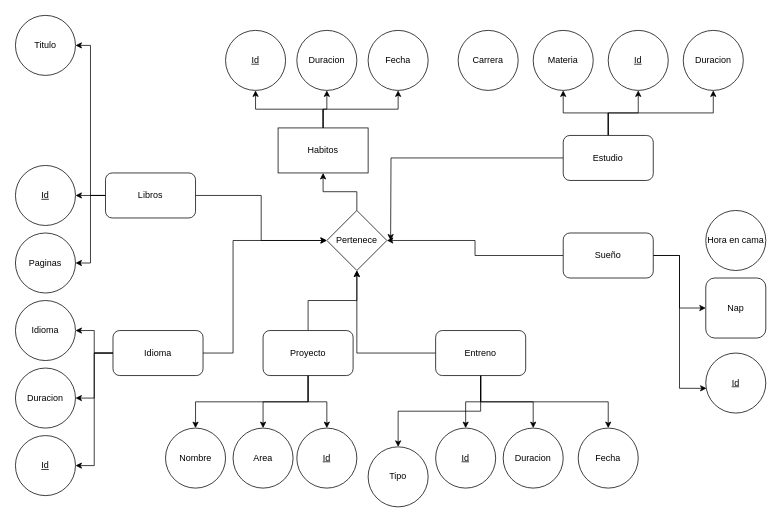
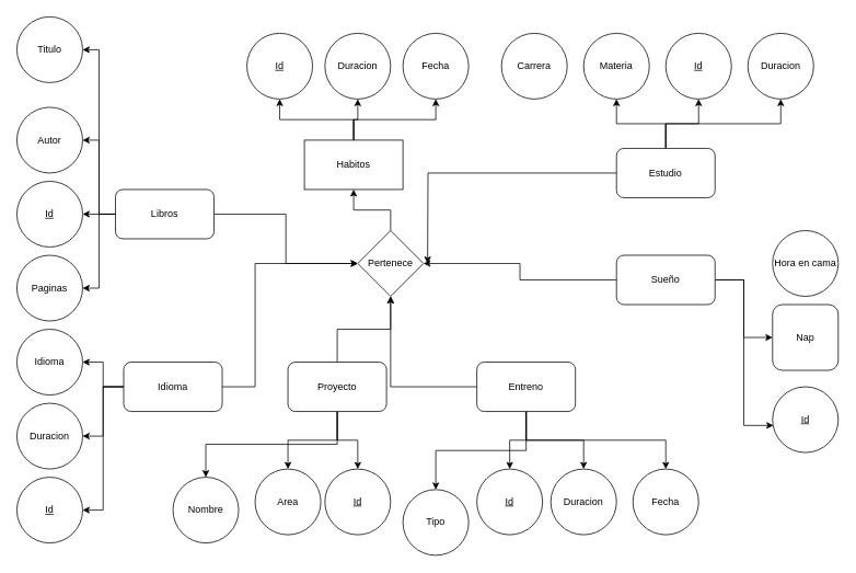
  <mxCell id="0" />
  <mxCell id="1" parent="0" />
  <mxCell id="2" value="" style="edgeStyle=orthogonalEdgeStyle;rounded=0;orthogonalLoop=1;jettySize=auto;html=1;" edge="1" parent="1" source="5" target="7"><mxGeometry relative="1" as="geometry" /></mxCell>
  <mxCell id="3" style="edgeStyle=orthogonalEdgeStyle;rounded=0;orthogonalLoop=1;jettySize=auto;html=1;" edge="1" parent="1" source="5" target="6"><mxGeometry relative="1" as="geometry" /></mxCell>
  <mxCell id="4" style="edgeStyle=orthogonalEdgeStyle;rounded=0;orthogonalLoop=1;jettySize=auto;html=1;entryX=0.5;entryY=1;entryDx=0;entryDy=0;" edge="1" parent="1" source="5" target="8"><mxGeometry relative="1" as="geometry" /></mxCell>
  <mxCell id="5" value="Habitos" style="rounded=0;whiteSpace=wrap;html=1;" vertex="1" parent="1"><mxGeometry x="370" y="170" width="120" height="60" as="geometry" /></mxCell>
  <mxCell id="6" value="Duracion" style="ellipse;whiteSpace=wrap;html=1;rounded=0;" vertex="1" parent="1"><mxGeometry x="395" y="40" width="80" height="80" as="geometry" /></mxCell>
  <mxCell id="7" value="Fecha" style="ellipse;whiteSpace=wrap;html=1;rounded=0;" vertex="1" parent="1"><mxGeometry x="490" y="40" width="80" height="80" as="geometry" /></mxCell>
  <mxCell id="8" value="&lt;u&gt;Id&lt;/u&gt;" style="ellipse;whiteSpace=wrap;html=1;rounded=0;" vertex="1" parent="1"><mxGeometry x="300" y="40" width="80" height="80" as="geometry" /></mxCell>
+ <mxCell id="9" value="" style="edgeStyle=orthogonalEdgeStyle;rounded=0;orthogonalLoop=1;jettySize=auto;html=1;" edge="1" parent="1" source="14" target="37"><mxGeometry relative="1" as="geometry"><Array as="points"><mxPoint x="120" y="260" /><mxPoint x="120" y="170" /></Array></mxGeometry></mxCell>
  <mxCell id="10" value="" style="edgeStyle=orthogonalEdgeStyle;rounded=0;orthogonalLoop=1;jettySize=auto;html=1;" edge="1" parent="1" source="14" target="38"><mxGeometry relative="1" as="geometry" /></mxCell>
  <mxCell id="11" style="edgeStyle=orthogonalEdgeStyle;rounded=0;orthogonalLoop=1;jettySize=auto;html=1;entryX=1;entryY=0.5;entryDx=0;entryDy=0;" edge="1" parent="1" source="14" target="39"><mxGeometry relative="1" as="geometry" /></mxCell>
  <mxCell id="12" value="" style="edgeStyle=orthogonalEdgeStyle;rounded=0;orthogonalLoop=1;jettySize=auto;html=1;entryX=1;entryY=0.5;entryDx=0;entryDy=0;" edge="1" parent="1" source="14" target="36"><mxGeometry relative="1" as="geometry" /></mxCell>
  <mxCell id="13" style="edgeStyle=orthogonalEdgeStyle;rounded=0;orthogonalLoop=1;jettySize=auto;html=1;entryX=0;entryY=0.5;entryDx=0;entryDy=0;" edge="1" parent="1" source="14" target="62"><mxGeometry relative="1" as="geometry" /></mxCell>
  <mxCell id="14" value="Libros" style="rounded=1;whiteSpace=wrap;html=1;" vertex="1" parent="1"><mxGeometry x="140" y="230" width="120" height="60" as="geometry" /></mxCell>
  <mxCell id="15" value="" style="edgeStyle=orthogonalEdgeStyle;rounded=0;orthogonalLoop=1;jettySize=auto;html=1;" edge="1" parent="1" source="19" target="51"><mxGeometry relative="1" as="geometry" /></mxCell>
  <mxCell id="16" value="" style="edgeStyle=orthogonalEdgeStyle;rounded=0;orthogonalLoop=1;jettySize=auto;html=1;exitX=0.5;exitY=0;exitDx=0;exitDy=0;" edge="1" parent="1" source="19" target="52"><mxGeometry relative="1" as="geometry" /></mxCell>
  <mxCell id="17" value="" style="edgeStyle=orthogonalEdgeStyle;rounded=0;orthogonalLoop=1;jettySize=auto;html=1;exitX=0.5;exitY=0;exitDx=0;exitDy=0;" edge="1" parent="1" source="19" target="53"><mxGeometry relative="1" as="geometry" /></mxCell>
  <mxCell id="18" style="edgeStyle=orthogonalEdgeStyle;rounded=0;orthogonalLoop=1;jettySize=auto;html=1;" edge="1" parent="1" source="19"><mxGeometry relative="1" as="geometry"><mxPoint x="520" y="320" as="targetPoint" /></mxGeometry></mxCell>
  <mxCell id="19" value="Estudio" style="rounded=1;whiteSpace=wrap;html=1;" vertex="1" parent="1"><mxGeometry x="750" y="180" width="120" height="60" as="geometry" /></mxCell>
  <mxCell id="20" value="" style="edgeStyle=orthogonalEdgeStyle;rounded=0;orthogonalLoop=1;jettySize=auto;html=1;" edge="1" parent="1" source="25" target="43"><mxGeometry relative="1" as="geometry" /></mxCell>
  <mxCell id="21" value="" style="edgeStyle=orthogonalEdgeStyle;rounded=0;orthogonalLoop=1;jettySize=auto;html=1;" edge="1" parent="1" source="25" target="46"><mxGeometry relative="1" as="geometry" /></mxCell>
  <mxCell id="22" style="edgeStyle=orthogonalEdgeStyle;rounded=0;orthogonalLoop=1;jettySize=auto;html=1;exitX=0.5;exitY=1;exitDx=0;exitDy=0;" edge="1" parent="1" source="25" target="45"><mxGeometry relative="1" as="geometry" /></mxCell>
  <mxCell id="23" style="edgeStyle=orthogonalEdgeStyle;rounded=0;orthogonalLoop=1;jettySize=auto;html=1;exitX=0.5;exitY=1;exitDx=0;exitDy=0;" edge="1" parent="1" source="25" target="44"><mxGeometry relative="1" as="geometry" /></mxCell>
  <mxCell id="24" style="edgeStyle=orthogonalEdgeStyle;rounded=0;orthogonalLoop=1;jettySize=auto;html=1;entryX=0.5;entryY=1;entryDx=0;entryDy=0;" edge="1" parent="1" source="25" target="62"><mxGeometry relative="1" as="geometry" /></mxCell>
  <mxCell id="25" value="Entreno" style="rounded=1;whiteSpace=wrap;html=1;" vertex="1" parent="1"><mxGeometry x="580" y="440" width="120" height="60" as="geometry" /></mxCell>
  <mxCell id="26" value="" style="edgeStyle=orthogonalEdgeStyle;rounded=0;orthogonalLoop=1;jettySize=auto;html=1;" edge="1" parent="1" source="30" target="47"><mxGeometry relative="1" as="geometry" /></mxCell>
  <mxCell id="27" value="" style="edgeStyle=orthogonalEdgeStyle;rounded=0;orthogonalLoop=1;jettySize=auto;html=1;exitX=0.5;exitY=1;exitDx=0;exitDy=0;" edge="1" parent="1" source="30" target="48"><mxGeometry relative="1" as="geometry" /></mxCell>
  <mxCell id="28" value="" style="edgeStyle=orthogonalEdgeStyle;rounded=0;orthogonalLoop=1;jettySize=auto;html=1;" edge="1" parent="1" source="30" target="49"><mxGeometry relative="1" as="geometry" /></mxCell>
  <mxCell id="29" style="edgeStyle=orthogonalEdgeStyle;rounded=0;orthogonalLoop=1;jettySize=auto;html=1;entryX=0.5;entryY=1;entryDx=0;entryDy=0;" edge="1" parent="1" source="30" target="62"><mxGeometry relative="1" as="geometry" /></mxCell>
  <mxCell id="30" value="Proyecto" style="rounded=1;whiteSpace=wrap;html=1;" vertex="1" parent="1"><mxGeometry x="350" y="440" width="120" height="60" as="geometry" /></mxCell>
  <mxCell id="31" value="" style="edgeStyle=orthogonalEdgeStyle;rounded=0;orthogonalLoop=1;jettySize=auto;html=1;" edge="1" parent="1" source="35" target="40"><mxGeometry relative="1" as="geometry" /></mxCell>
  <mxCell id="32" value="" style="edgeStyle=orthogonalEdgeStyle;rounded=0;orthogonalLoop=1;jettySize=auto;html=1;" edge="1" parent="1" source="35" target="41"><mxGeometry relative="1" as="geometry" /></mxCell>
  <mxCell id="33" style="edgeStyle=orthogonalEdgeStyle;rounded=0;orthogonalLoop=1;jettySize=auto;html=1;entryX=1;entryY=0.5;entryDx=0;entryDy=0;" edge="1" parent="1" source="35" target="42"><mxGeometry relative="1" as="geometry" /></mxCell>
  <mxCell id="34" style="edgeStyle=orthogonalEdgeStyle;rounded=0;orthogonalLoop=1;jettySize=auto;html=1;entryX=0;entryY=0.5;entryDx=0;entryDy=0;" edge="1" parent="1" source="35" target="62"><mxGeometry relative="1" as="geometry"><Array as="points"><mxPoint x="310" y="470" /><mxPoint x="310" y="320" /></Array></mxGeometry></mxCell>
  <mxCell id="35" value="Idioma" style="rounded=1;whiteSpace=wrap;html=1;" vertex="1" parent="1"><mxGeometry x="150" y="440" width="120" height="60" as="geometry" /></mxCell>
  <mxCell id="36" value="Titulo" style="ellipse;whiteSpace=wrap;html=1;rounded=1;" vertex="1" parent="1"><mxGeometry x="20" y="20" width="80" height="80" as="geometry" /></mxCell>
+ <mxCell id="37" value="Autor" style="ellipse;whiteSpace=wrap;html=1;rounded=1;" vertex="1" parent="1"><mxGeometry x="20" y="130" width="80" height="80" as="geometry" /></mxCell>
  <mxCell id="38" value="&lt;u&gt;Id&lt;/u&gt;" style="ellipse;whiteSpace=wrap;html=1;rounded=1;" vertex="1" parent="1"><mxGeometry x="20" y="220" width="80" height="80" as="geometry" /></mxCell>
  <mxCell id="39" value="Paginas" style="ellipse;whiteSpace=wrap;html=1;rounded=1;" vertex="1" parent="1"><mxGeometry x="20" y="310" width="80" height="80" as="geometry" /></mxCell>
  <mxCell id="40" value="Idioma" style="ellipse;whiteSpace=wrap;html=1;rounded=1;" vertex="1" parent="1"><mxGeometry x="20" y="400" width="80" height="80" as="geometry" /></mxCell>
  <mxCell id="41" value="Duracion" style="ellipse;whiteSpace=wrap;html=1;rounded=1;" vertex="1" parent="1"><mxGeometry x="20" y="490" width="80" height="80" as="geometry" /></mxCell>
  <mxCell id="42" value="Id" style="ellipse;whiteSpace=wrap;html=1;rounded=1;fontStyle=4" vertex="1" parent="1"><mxGeometry x="20" y="580" width="80" height="80" as="geometry" /></mxCell>
  <mxCell id="43" value="Duracion" style="ellipse;whiteSpace=wrap;html=1;rounded=1;" vertex="1" parent="1"><mxGeometry x="670" y="570" width="80" height="80" as="geometry" /></mxCell>
  <mxCell id="44" value="Tipo" style="ellipse;whiteSpace=wrap;html=1;rounded=1;" vertex="1" parent="1"><mxGeometry x="490" y="595" width="80" height="80" as="geometry" /></mxCell>
  <mxCell id="45" value="Fecha" style="ellipse;whiteSpace=wrap;html=1;rounded=1;" vertex="1" parent="1"><mxGeometry x="770" y="570" width="80" height="80" as="geometry" /></mxCell>
  <mxCell id="46" value="Id" style="ellipse;whiteSpace=wrap;html=1;rounded=1;fontStyle=4" vertex="1" parent="1"><mxGeometry x="580" y="570" width="80" height="80" as="geometry" /></mxCell>
  <mxCell id="47" value="Id" style="ellipse;whiteSpace=wrap;html=1;rounded=1;fontStyle=4" vertex="1" parent="1"><mxGeometry x="395" y="570" width="80" height="80" as="geometry" /></mxCell>
- <mxCell id="48" value="Nombre" style="ellipse;whiteSpace=wrap;html=1;rounded=1;" vertex="1" parent="1"><mxGeometry x="220" y="570" width="80" height="80" as="geometry" /></mxCell>
+ <mxCell id="48" value="Nombre" style="ellipse;whiteSpace=wrap;html=1;rounded=1;" vertex="1" parent="1"><mxGeometry x="210" y="580" width="80" height="80" as="geometry" /></mxCell>
  <mxCell id="49" value="Area" style="ellipse;whiteSpace=wrap;html=1;rounded=1;" vertex="1" parent="1"><mxGeometry x="310" y="570" width="80" height="80" as="geometry" /></mxCell>
  <mxCell id="50" value="Carrera" style="ellipse;whiteSpace=wrap;html=1;rounded=1;" vertex="1" parent="1"><mxGeometry x="610" y="40" width="80" height="80" as="geometry" /></mxCell>
  <mxCell id="51" value="Materia" style="ellipse;whiteSpace=wrap;html=1;rounded=1;" vertex="1" parent="1"><mxGeometry x="710" y="40" width="80" height="80" as="geometry" /></mxCell>
  <mxCell id="52" value="Duracion" style="ellipse;whiteSpace=wrap;html=1;rounded=1;" vertex="1" parent="1"><mxGeometry x="910" y="40" width="80" height="80" as="geometry" /></mxCell>
  <mxCell id="53" value="Id" style="ellipse;whiteSpace=wrap;html=1;rounded=1;fontStyle=4" vertex="1" parent="1"><mxGeometry x="810" y="40" width="80" height="80" as="geometry" /></mxCell>
  <mxCell id="54" value="" style="edgeStyle=orthogonalEdgeStyle;rounded=0;orthogonalLoop=1;jettySize=auto;html=1;" edge="1" parent="1" source="57" target="59"><mxGeometry relative="1" as="geometry" /></mxCell>
  <mxCell id="55" style="edgeStyle=orthogonalEdgeStyle;rounded=0;orthogonalLoop=1;jettySize=auto;html=1;entryX=0.013;entryY=0.588;entryDx=0;entryDy=0;entryPerimeter=0;" edge="1" parent="1" source="57" target="60"><mxGeometry relative="1" as="geometry" /></mxCell>
  <mxCell id="56" style="edgeStyle=orthogonalEdgeStyle;rounded=0;orthogonalLoop=1;jettySize=auto;html=1;entryX=1;entryY=0.5;entryDx=0;entryDy=0;" edge="1" parent="1" source="57" target="62"><mxGeometry relative="1" as="geometry" /></mxCell>
  <mxCell id="57" value="Sueño" style="rounded=1;whiteSpace=wrap;html=1;" vertex="1" parent="1"><mxGeometry x="750" y="310" width="120" height="60" as="geometry" /></mxCell>
  <mxCell id="58" value="Hora en cama" style="ellipse;whiteSpace=wrap;html=1;rounded=1;" vertex="1" parent="1"><mxGeometry x="940" y="280" width="80" height="80" as="geometry" /></mxCell>
  <mxCell id="59" value="Nap" style="whiteSpace=wrap;html=1;rounded=1;" vertex="1" parent="1"><mxGeometry x="940" y="370" width="80" height="80" as="geometry" /></mxCell>
  <mxCell id="60" value="Id" style="ellipse;whiteSpace=wrap;html=1;rounded=1;fontStyle=4" vertex="1" parent="1"><mxGeometry x="940" y="470" width="80" height="80" as="geometry" /></mxCell>
  <mxCell id="61" style="edgeStyle=orthogonalEdgeStyle;rounded=0;orthogonalLoop=1;jettySize=auto;html=1;entryX=0.5;entryY=1;entryDx=0;entryDy=0;" edge="1" parent="1" source="62" target="5"><mxGeometry relative="1" as="geometry" /></mxCell>
  <mxCell id="62" value="Pertenece" style="rhombus;whiteSpace=wrap;html=1;" vertex="1" parent="1"><mxGeometry x="435" y="280" width="80" height="80" as="geometry" /></mxCell>
